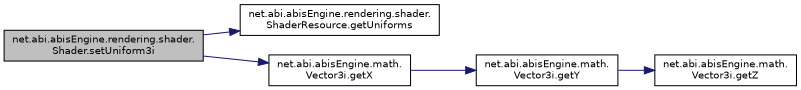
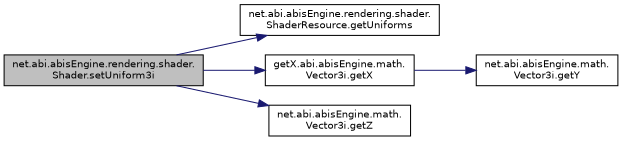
  digraph {
    rankdir=LR
    node [color=black fillcolor=white fontname=Helvetica fontsize=10 shape=record style=filled]
    edge [color=midnightblue fontname=Helvetica fontsize=10 labelfontname=Helvetica labelfontsize=10 style=solid]
    n1 [fillcolor=grey75 fontcolor=black height=0.2 label="net.abi.abisEngine.rendering.shader.\lShader.setUniform3i" width=0.4]
    n2 [height=0.2 label="net.abi.abisEngine.rendering.shader.\lShaderResource.getUniforms" width=0.4]
-   n3 [height=0.2 label="net.abi.abisEngine.math.\lVector3i.getX" width=0.4]
+   n3 [height=0.2 label="getX.abi.abisEngine.math.\lVector3i.getX" width=0.4]
    n4 [height=0.2 label="net.abi.abisEngine.math.\lVector3i.getZ" width=0.4]
    n5 [height=0.2 label="net.abi.abisEngine.math.\lVector3i.getY" width=0.4]
    n1 -> n2
    n1 -> n3
-   n5 -> n4
+   n1 -> n4
    n3 -> n5
  }
